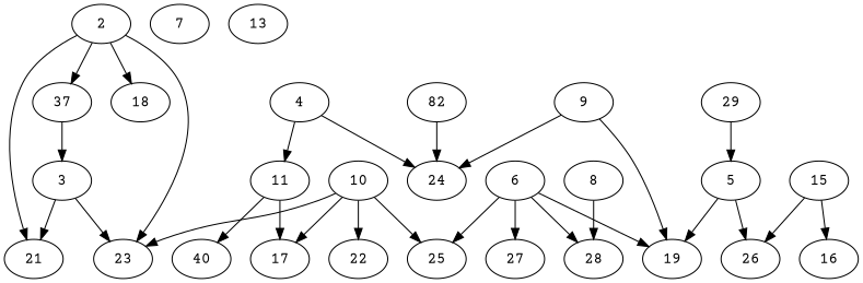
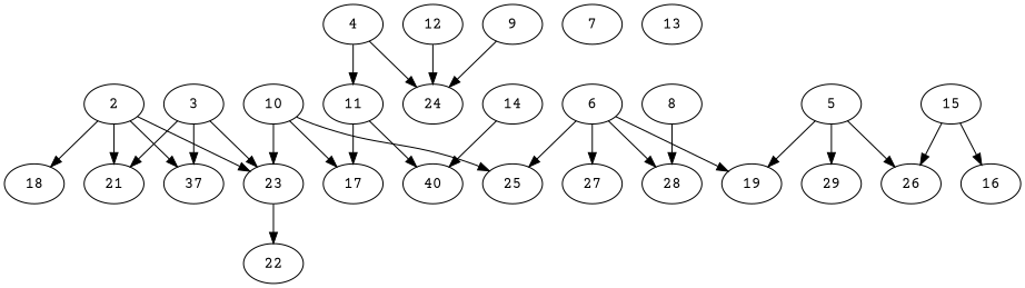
  digraph {
    fontname="Courier Prime"
    node [alpha=0.12 fontname="Courier Prime"]
    edge [fontname="Courier Prime"]
    n1 [alpha=0.08 label=37]
    2 [alpha=0.13]
    18
    21 [alpha=0.05]
    23
    3 [alpha=0.13]
    29 [alpha=0.05]
    4 [alpha=0.13]
    24 [alpha=0.15]
    11 [alpha=0.17]
    17 [alpha=0.04]
    5
    19
    26 [alpha=0.07]
    28 [alpha=0.18]
    6 [alpha=0.04]
    25 [alpha=0.03]
    27 [alpha=0.03]
    7
    8 [alpha=0.09]
    9 [alpha=0.16]
    10 [alpha=0.17]
    22 [alpha=0.20]
    n24 [alpha=0.19 label=40]
-   12 [alpha=0.16 label=82]
+   12 [alpha=0.16]
    13 [alpha=0.16]
+   14 [alpha=0.04]
    15 [alpha=0.16]
    16 [alpha=0.06]
    2 -> n1
    2 -> 18
    2 -> 21
    2 -> 23
-   n1 -> 3
+   3 -> n1
    3 -> 21
    3 -> 23
    4 -> 24
    4 -> 11
    11 -> 17
    11 -> n24
-   29 -> 5
+   5 -> 29
    5 -> 19
    5 -> 26
    6 -> 19
    6 -> 28
    6 -> 25
    6 -> 27
    8 -> 28
    9 -> 24
-   9 -> 19
    10 -> 23
    10 -> 17
    10 -> 25
-   10 -> 22
+   23 -> 22
    12 -> 24
+   14 -> n24
    15 -> 26
    15 -> 16
  }
